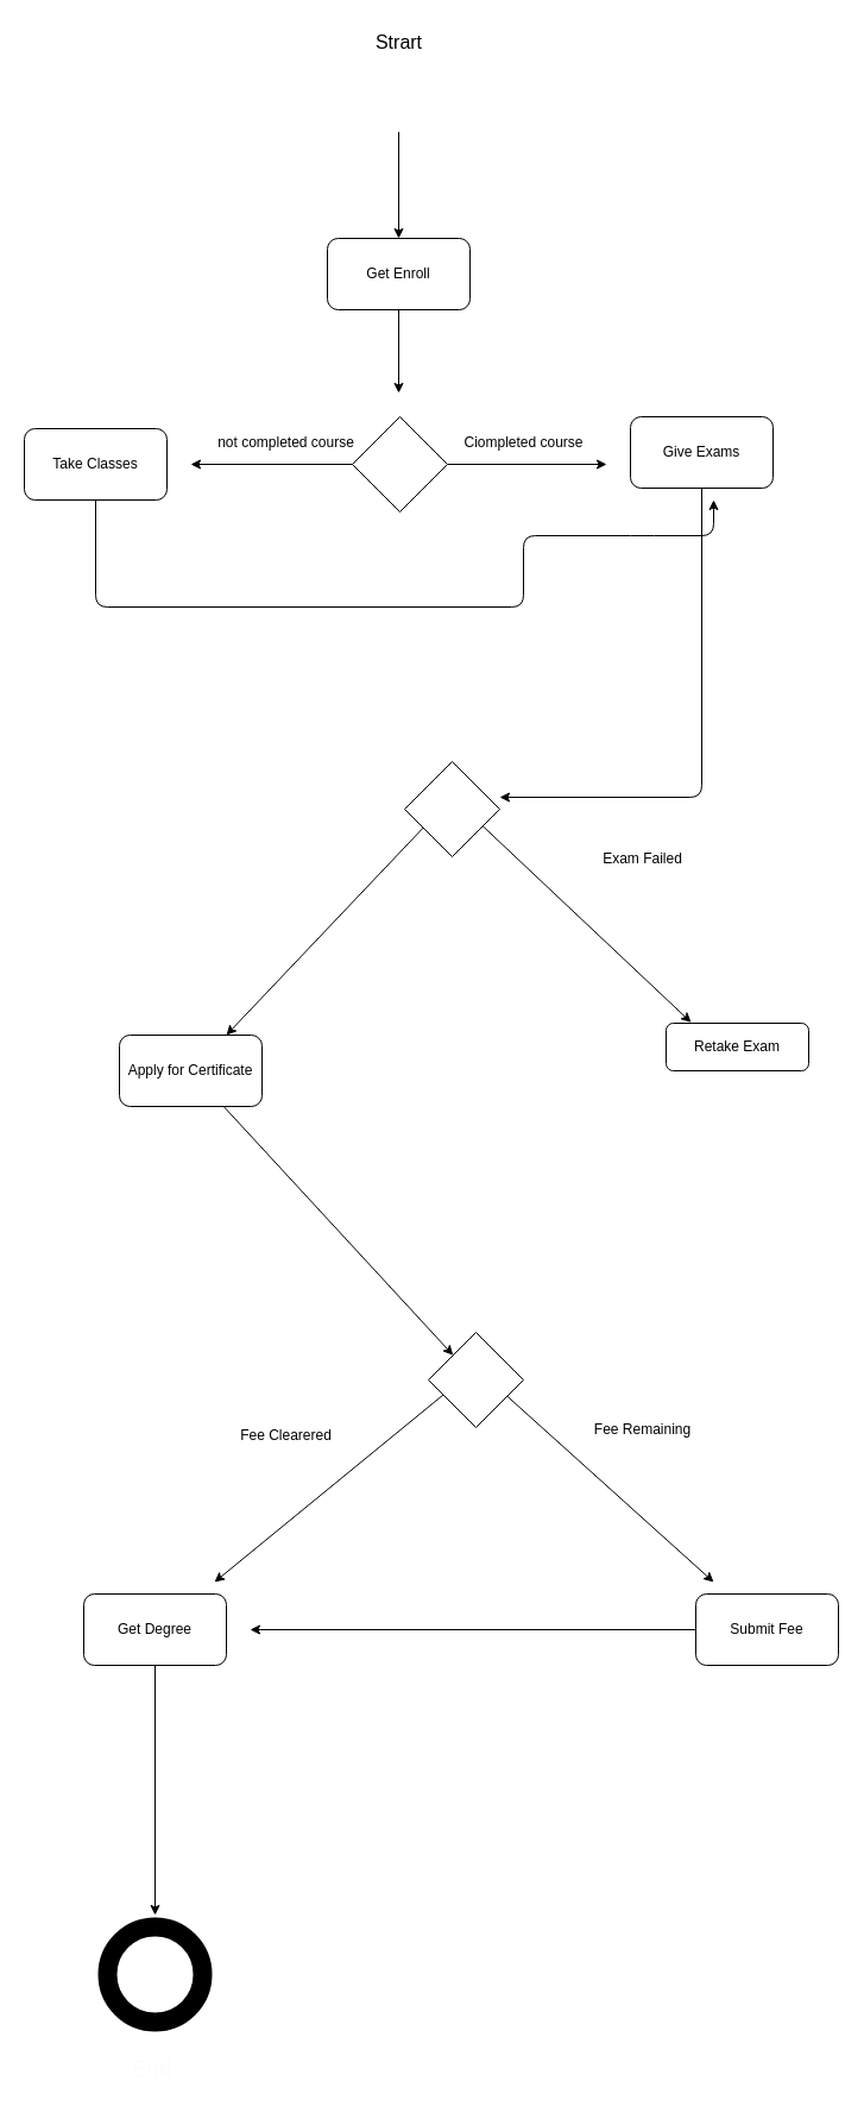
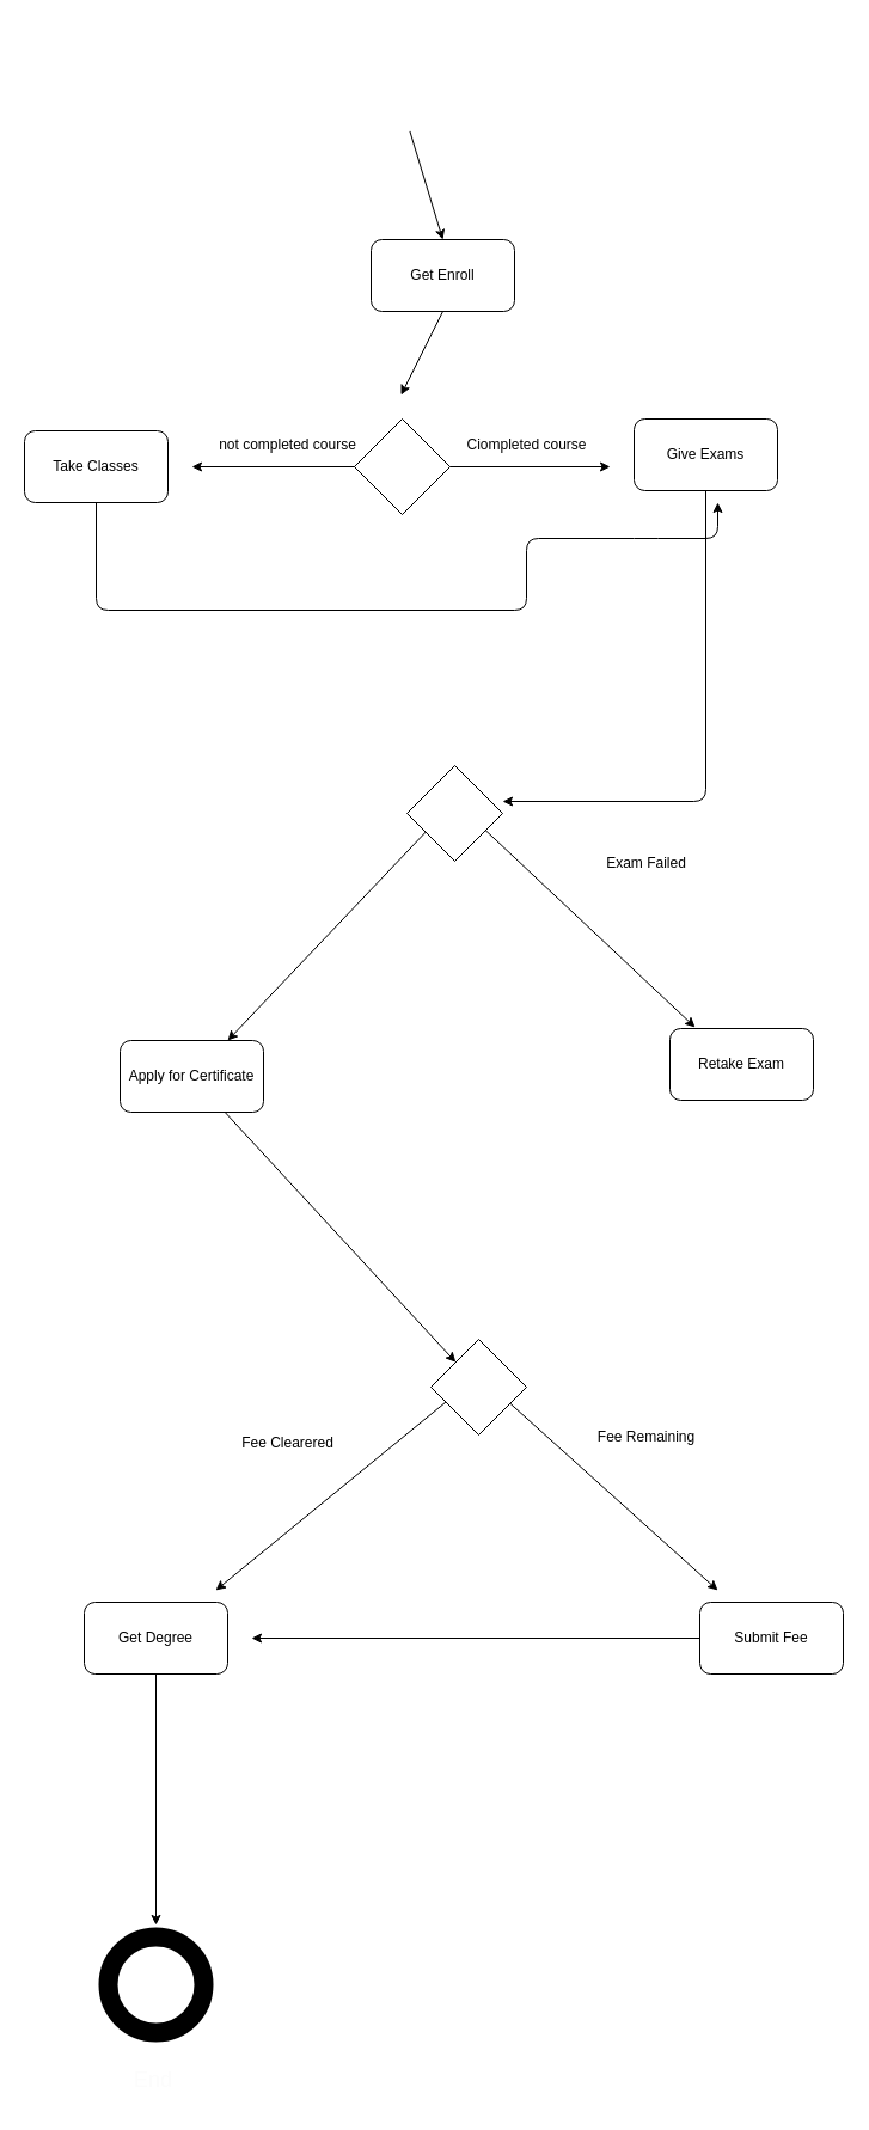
  <mxCell id="0" />
  <mxCell id="1" parent="0" />
  <mxCell id="2" style="edgeStyle=none;html=1;exitX=0.5;exitY=1;exitDx=0;exitDy=0;fontSize=31;" parent="1" source="3" edge="1"><mxGeometry relative="1" as="geometry"><mxPoint x="335" y="330" as="targetPoint" /></mxGeometry></mxCell>
- <mxCell id="3" value="Get Enroll" style="rounded=1;whiteSpace=wrap;html=1;" parent="1" vertex="1"><mxGeometry x="275" y="200" width="120" height="60" as="geometry" /></mxCell>
+ <mxCell id="3" value="Get Enroll" style="rounded=1;whiteSpace=wrap;html=1;" parent="1" vertex="1"><mxGeometry x="310" y="200" width="120" height="60" as="geometry" /></mxCell>
  <mxCell id="4" style="edgeStyle=none;html=1;fontSize=12;" parent="1" source="5" edge="1"><mxGeometry relative="1" as="geometry"><mxPoint x="420" y="670" as="targetPoint" /><Array as="points"><mxPoint x="590" y="670" /></Array></mxGeometry></mxCell>
  <mxCell id="5" value="Give Exams" style="rounded=1;whiteSpace=wrap;html=1;" parent="1" vertex="1"><mxGeometry x="530" y="350" width="120" height="60" as="geometry" /></mxCell>
  <mxCell id="6" style="edgeStyle=none;html=1;fontSize=12;" parent="1" source="7" edge="1"><mxGeometry relative="1" as="geometry"><mxPoint x="600" y="420" as="targetPoint" /><Array as="points"><mxPoint x="80" y="510" /><mxPoint x="440" y="510" /><mxPoint x="440" y="450" /><mxPoint x="540" y="450" /><mxPoint x="600" y="450" /></Array></mxGeometry></mxCell>
  <mxCell id="7" value="Take Classes" style="rounded=1;whiteSpace=wrap;html=1;" parent="1" vertex="1"><mxGeometry x="20" y="360" width="120" height="60" as="geometry" /></mxCell>
  <mxCell id="8" style="edgeStyle=none;html=1;fontSize=12;" parent="1" source="9" edge="1" target="32"><mxGeometry relative="1" as="geometry"><mxPoint x="350" y="1100" as="targetPoint" /></mxGeometry></mxCell>
  <mxCell id="9" value="Apply for Certificate" style="rounded=1;whiteSpace=wrap;html=1;" parent="1" vertex="1"><mxGeometry x="100" y="870" width="120" height="60" as="geometry" /></mxCell>
- <mxCell id="10" value="Retake Exam" style="rounded=1;whiteSpace=wrap;html=1;" parent="1" vertex="1"><mxGeometry x="560" y="860" width="120" height="40" as="geometry" /></mxCell>
+ <mxCell id="10" value="Retake Exam" style="rounded=1;whiteSpace=wrap;html=1;" parent="1" vertex="1"><mxGeometry x="560" y="860" width="120" height="60" as="geometry" /></mxCell>
  <mxCell id="11" style="edgeStyle=none;html=1;fontSize=12;" parent="1" source="12" edge="1"><mxGeometry relative="1" as="geometry"><mxPoint x="210" y="1370" as="targetPoint" /></mxGeometry></mxCell>
  <mxCell id="12" value="Submit Fee" style="rounded=1;whiteSpace=wrap;html=1;" parent="1" vertex="1"><mxGeometry x="585" y="1340" width="120" height="60" as="geometry" /></mxCell>
  <mxCell id="13" style="edgeStyle=none;html=1;fontSize=12;" parent="1" source="14" edge="1"><mxGeometry relative="1" as="geometry"><mxPoint x="130" y="1610" as="targetPoint" /></mxGeometry></mxCell>
  <mxCell id="14" value="Get Degree" style="rounded=1;whiteSpace=wrap;html=1;" parent="1" vertex="1"><mxGeometry x="70" y="1340" width="120" height="60" as="geometry" /></mxCell>
  <mxCell id="15" style="edgeStyle=none;html=1;entryX=0.5;entryY=0;entryDx=0;entryDy=0;" parent="1" source="16" target="3" edge="1"><mxGeometry relative="1" as="geometry"><mxPoint x="335" y="160" as="targetPoint" /></mxGeometry></mxCell>
  <mxCell id="16" value="" style="ellipse;whiteSpace=wrap;html=1;aspect=fixed;fillColor=#FFFFFF;fontColor=#ffffff;strokeColor=#FFFFFF;labelBackgroundColor=none;" parent="1" vertex="1"><mxGeometry x="310" y="60" width="50" height="50" as="geometry" /></mxCell>
- <mxCell id="17" value="Strart" style="text;html=1;align=center;verticalAlign=middle;resizable=0;points=[];autosize=1;strokeColor=none;fillColor=none;fontSize=16;" parent="1" vertex="1"><mxGeometry x="305" width="60" height="30" as="geometry" y="20" /></mxCell>
  <mxCell id="18" style="edgeStyle=none;html=1;fontSize=31;" parent="1" edge="1"><mxGeometry relative="1" as="geometry"><mxPoint x="160" y="390" as="targetPoint" /><mxPoint x="305" y="390" as="sourcePoint" /></mxGeometry></mxCell>
  <mxCell id="19" style="edgeStyle=none;html=1;fontSize=31;exitX=1;exitY=0.5;exitDx=0;exitDy=0;" parent="1" source="31" edge="1"><mxGeometry relative="1" as="geometry"><mxPoint x="510" y="390" as="targetPoint" /><mxPoint x="385" y="390" as="sourcePoint" /></mxGeometry></mxCell>
  <mxCell id="20" value="&lt;span style=&quot;font-size: 12px;&quot;&gt;Ciompleted course&lt;/span&gt;" style="text;html=1;align=center;verticalAlign=middle;resizable=0;points=[];autosize=1;strokeColor=none;fillColor=none;fontSize=31;" parent="1" vertex="1"><mxGeometry x="380" y="340" width="120" height="50" as="geometry" /></mxCell>
  <mxCell id="21" value="&lt;span style=&quot;font-size: 12px;&quot;&gt;not completed course&lt;/span&gt;" style="text;html=1;align=center;verticalAlign=middle;resizable=0;points=[];autosize=1;strokeColor=none;fillColor=none;fontSize=31;" parent="1" vertex="1"><mxGeometry x="170" y="340" width="140" height="50" as="geometry" /></mxCell>
  <mxCell id="22" style="edgeStyle=none;html=1;entryX=0.175;entryY=-0.017;entryDx=0;entryDy=0;entryPerimeter=0;fontSize=12;" parent="1" target="10" edge="1"><mxGeometry relative="1" as="geometry"><mxPoint x="400.616" y="689.384" as="sourcePoint" /></mxGeometry></mxCell>
  <mxCell id="23" style="edgeStyle=none;html=1;entryX=0.75;entryY=0;entryDx=0;entryDy=0;fontSize=12;" parent="1" target="9" edge="1"><mxGeometry relative="1" as="geometry"><mxPoint x="360.513" y="690.513" as="sourcePoint" /></mxGeometry></mxCell>
  <mxCell id="24" value="&lt;span style=&quot;font-size: 12px;&quot;&gt;Exam Failed&lt;/span&gt;" style="text;html=1;align=center;verticalAlign=middle;resizable=0;points=[];autosize=1;strokeColor=none;fillColor=none;fontSize=31;" parent="1" vertex="1"><mxGeometry x="495" y="690" width="90" height="50" as="geometry" /></mxCell>
  <mxCell id="25" style="edgeStyle=none;html=1;fontSize=12;" parent="1" edge="1"><mxGeometry relative="1" as="geometry"><mxPoint x="180" y="1330" as="targetPoint" /><mxPoint x="378" y="1168" as="sourcePoint" /></mxGeometry></mxCell>
  <mxCell id="26" style="edgeStyle=none;html=1;fontSize=12;" parent="1" edge="1"><mxGeometry relative="1" as="geometry"><mxPoint x="600" y="1330" as="targetPoint" /><mxPoint x="421.053" y="1168.947" as="sourcePoint" /></mxGeometry></mxCell>
  <mxCell id="27" value="" style="ellipse;whiteSpace=wrap;html=1;aspect=fixed;labelBackgroundColor=#FCFCFC;strokeWidth=16;fontSize=12;" parent="1" vertex="1"><mxGeometry x="90" y="1620" width="80" height="80" as="geometry" /></mxCell>
  <mxCell id="28" value="&lt;span style=&quot;font-size: 12px;&quot;&gt;Fee Clearered&lt;/span&gt;" style="text;html=1;align=center;verticalAlign=middle;resizable=0;points=[];autosize=1;strokeColor=none;fillColor=none;fontSize=31;" parent="1" vertex="1"><mxGeometry x="190" y="1175" width="100" height="50" as="geometry" /></mxCell>
  <mxCell id="29" value="&lt;span style=&quot;font-size: 12px;&quot;&gt;Fee Remaining&lt;/span&gt;" style="text;html=1;align=center;verticalAlign=middle;resizable=0;points=[];autosize=1;strokeColor=none;fillColor=none;fontSize=31;" parent="1" vertex="1"><mxGeometry x="490" y="1170" width="100" height="50" as="geometry" /></mxCell>
  <mxCell id="30" value="End&amp;nbsp;" style="text;html=1;align=center;verticalAlign=middle;resizable=0;points=[];autosize=1;strokeColor=none;fillColor=none;fontSize=18;fontColor=#FCFCFC;" parent="1" vertex="1"><mxGeometry x="100" y="1720" width="60" height="40" as="geometry" /></mxCell>
  <mxCell id="31" value="" style="rhombus;whiteSpace=wrap;html=1;" vertex="1" parent="1"><mxGeometry x="296" y="350" width="80" height="80" as="geometry" /></mxCell>
  <mxCell id="32" value="" style="rhombus;whiteSpace=wrap;html=1;" vertex="1" parent="1"><mxGeometry x="360" y="1120" width="80" height="80" as="geometry" /></mxCell>
  <mxCell id="33" value="" style="rhombus;whiteSpace=wrap;html=1;" vertex="1" parent="1"><mxGeometry x="340" y="640" width="80" height="80" as="geometry" /></mxCell>
